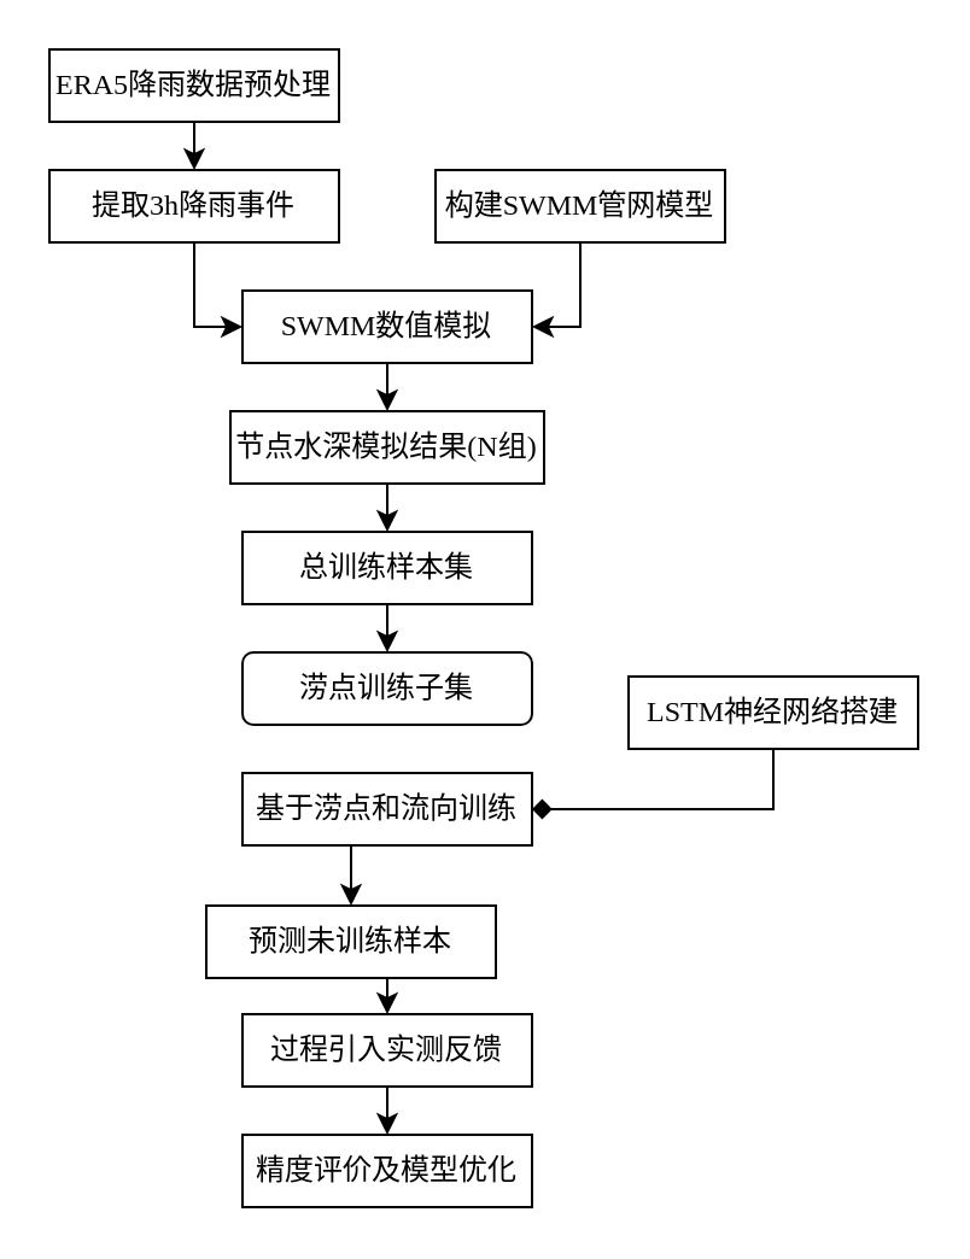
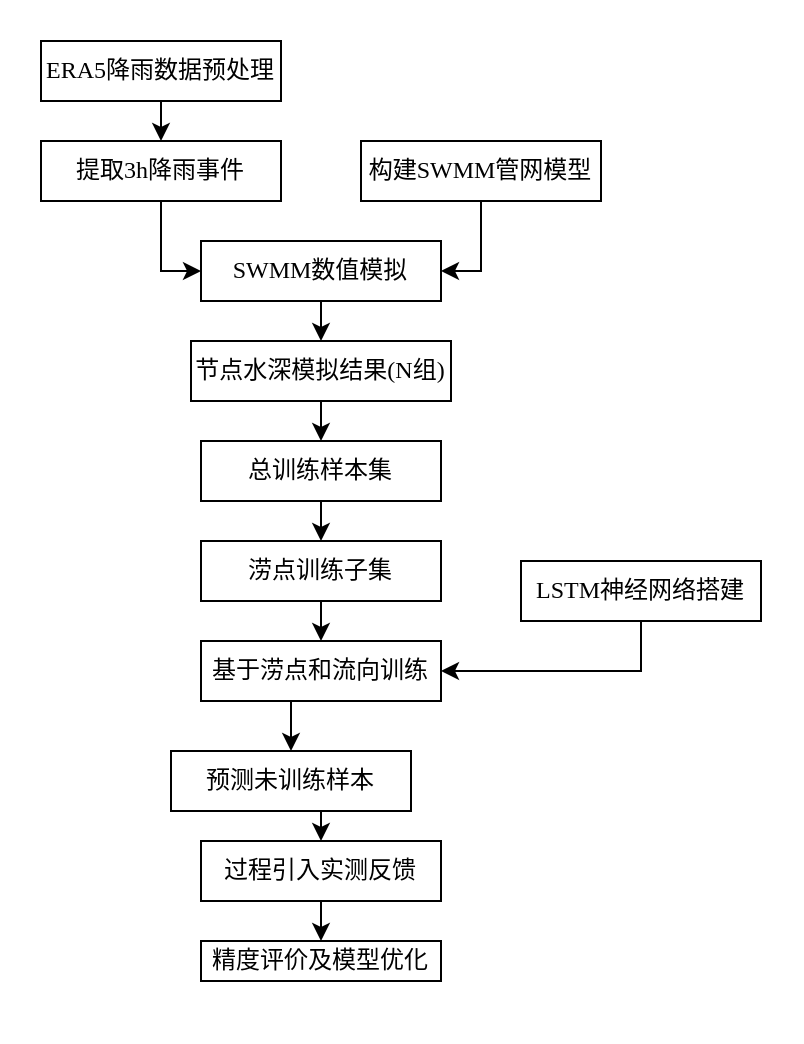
  <mxCell id="0" />
  <mxCell id="1" parent="0" />
  <mxCell id="2" style="edgeStyle=orthogonalEdgeStyle;rounded=0;orthogonalLoop=1;jettySize=auto;html=1;exitX=0.5;exitY=1;exitDx=0;exitDy=0;entryX=0.5;entryY=0;entryDx=0;entryDy=0;" edge="1" parent="1" source="3" target="5"><mxGeometry relative="1" as="geometry" /></mxCell>
  <mxCell id="3" value="&lt;font face=&quot;Times New Roman&quot;&gt;ERA5降雨数据预处理&lt;/font&gt;" style="rounded=0;whiteSpace=wrap;html=1;" vertex="1" parent="1"><mxGeometry x="20" y="20" width="120" height="30" as="geometry" /></mxCell>
  <mxCell id="4" style="edgeStyle=orthogonalEdgeStyle;rounded=0;orthogonalLoop=1;jettySize=auto;html=1;exitX=0.5;exitY=1;exitDx=0;exitDy=0;entryX=0;entryY=0.5;entryDx=0;entryDy=0;" edge="1" parent="1" source="5" target="9"><mxGeometry relative="1" as="geometry" /></mxCell>
  <mxCell id="5" value="&lt;font face=&quot;Times New Roman&quot;&gt;提取3h降雨事件&lt;/font&gt;" style="rounded=0;whiteSpace=wrap;html=1;" vertex="1" parent="1"><mxGeometry x="20" y="70" width="120" height="30" as="geometry" /></mxCell>
  <mxCell id="6" style="edgeStyle=orthogonalEdgeStyle;rounded=0;orthogonalLoop=1;jettySize=auto;html=1;exitX=0.5;exitY=1;exitDx=0;exitDy=0;entryX=1;entryY=0.5;entryDx=0;entryDy=0;" edge="1" parent="1" source="7" target="9"><mxGeometry relative="1" as="geometry" /></mxCell>
  <mxCell id="7" value="&lt;font face=&quot;Times New Roman&quot;&gt;构建SWMM管网模型&lt;/font&gt;" style="rounded=0;whiteSpace=wrap;html=1;" vertex="1" parent="1"><mxGeometry x="180" y="70" width="120" height="30" as="geometry" /></mxCell>
  <mxCell id="8" style="edgeStyle=orthogonalEdgeStyle;rounded=0;orthogonalLoop=1;jettySize=auto;html=1;exitX=0.5;exitY=1;exitDx=0;exitDy=0;entryX=0.5;entryY=0;entryDx=0;entryDy=0;" edge="1" parent="1" source="9" target="11"><mxGeometry relative="1" as="geometry" /></mxCell>
  <mxCell id="9" value="&lt;font face=&quot;Times New Roman&quot;&gt;SWMM数值模拟&lt;/font&gt;" style="rounded=0;whiteSpace=wrap;html=1;" vertex="1" parent="1"><mxGeometry x="100" y="120" width="120" height="30" as="geometry" /></mxCell>
  <mxCell id="10" style="edgeStyle=orthogonalEdgeStyle;rounded=0;orthogonalLoop=1;jettySize=auto;html=1;exitX=0.5;exitY=1;exitDx=0;exitDy=0;entryX=0.5;entryY=0;entryDx=0;entryDy=0;" edge="1" parent="1" source="11" target="13"><mxGeometry relative="1" as="geometry" /></mxCell>
  <mxCell id="11" value="&lt;font face=&quot;Times New Roman&quot;&gt;节点水深模拟结果(N组)&lt;/font&gt;" style="rounded=0;whiteSpace=wrap;html=1;" vertex="1" parent="1"><mxGeometry x="95" y="170" width="130" height="30" as="geometry" /></mxCell>
  <mxCell id="12" style="edgeStyle=orthogonalEdgeStyle;rounded=0;orthogonalLoop=1;jettySize=auto;html=1;exitX=0.5;exitY=1;exitDx=0;exitDy=0;entryX=0.5;entryY=0;entryDx=0;entryDy=0;" edge="1" parent="1" source="13" target="14"><mxGeometry relative="1" as="geometry" /></mxCell>
  <mxCell id="13" value="&lt;font face=&quot;Times New Roman&quot;&gt;总训练样本集&lt;/font&gt;" style="rounded=0;whiteSpace=wrap;html=1;" vertex="1" parent="1"><mxGeometry x="100" y="220" width="120" height="30" as="geometry" /></mxCell>
- <mxCell id="14" value="&lt;font face=&quot;Times New Roman&quot;&gt;涝点训练子集&lt;/font&gt;" style="whiteSpace=wrap;html=1;rounded=1;" vertex="1" parent="1"><mxGeometry x="100" y="270" width="120" height="30" as="geometry" /></mxCell>
- <mxCell id="15" style="edgeStyle=orthogonalEdgeStyle;rounded=0;orthogonalLoop=1;jettySize=auto;html=1;exitX=0.5;exitY=1;exitDx=0;exitDy=0;entryX=1;entryY=0.5;entryDx=0;entryDy=0;endArrow=diamond;" edge="1" parent="1" source="16" target="19"><mxGeometry relative="1" as="geometry" /></mxCell>
+ <mxCell id="14" value="&lt;font face=&quot;Times New Roman&quot;&gt;涝点训练子集&lt;/font&gt;" style="rounded=0;whiteSpace=wrap;html=1;" vertex="1" parent="1"><mxGeometry x="100" y="270" width="120" height="30" as="geometry" /></mxCell>
+ <mxCell id="15" style="edgeStyle=orthogonalEdgeStyle;rounded=0;orthogonalLoop=1;jettySize=auto;html=1;exitX=0.5;exitY=1;exitDx=0;exitDy=0;entryX=1;entryY=0.5;entryDx=0;entryDy=0;" edge="1" parent="1" source="16" target="19"><mxGeometry relative="1" as="geometry" /></mxCell>
  <mxCell id="16" value="&lt;font face=&quot;Times New Roman&quot;&gt;LSTM神经网络搭建&lt;/font&gt;" style="rounded=0;whiteSpace=wrap;html=1;" vertex="1" parent="1"><mxGeometry x="260" y="280" width="120" height="30" as="geometry" /></mxCell>
+ <mxCell id="17" value="" style="edgeStyle=orthogonalEdgeStyle;rounded=0;orthogonalLoop=1;jettySize=auto;html=1;exitX=0.5;exitY=1;exitDx=0;exitDy=0;entryX=0.5;entryY=0;entryDx=0;entryDy=0;" edge="1" parent="1" source="14" target="19"><mxGeometry relative="1" as="geometry"><mxPoint x="200" y="320" as="targetPoint" /></mxGeometry></mxCell>
  <mxCell id="18" style="edgeStyle=orthogonalEdgeStyle;rounded=0;orthogonalLoop=1;jettySize=auto;html=1;exitX=0.5;exitY=1;exitDx=0;exitDy=0;entryX=0.5;entryY=0;entryDx=0;entryDy=0;" edge="1" parent="1" source="19" target="21"><mxGeometry relative="1" as="geometry" /></mxCell>
  <mxCell id="19" value="&lt;font face=&quot;Times New Roman&quot;&gt;基于涝点和流向训练&lt;/font&gt;" style="rounded=0;whiteSpace=wrap;html=1;" vertex="1" parent="1"><mxGeometry x="100" y="320" width="120" height="30" as="geometry" /></mxCell>
  <mxCell id="20" style="edgeStyle=orthogonalEdgeStyle;rounded=0;orthogonalLoop=1;jettySize=auto;html=1;exitX=0.5;exitY=1;exitDx=0;exitDy=0;entryX=0.5;entryY=0;entryDx=0;entryDy=0;" edge="1" parent="1" source="21" target="23"><mxGeometry relative="1" as="geometry" /></mxCell>
  <mxCell id="21" value="&lt;font face=&quot;Times New Roman&quot;&gt;预测未训练样本&lt;/font&gt;" style="rounded=0;whiteSpace=wrap;html=1;" vertex="1" parent="1"><mxGeometry x="85" y="375" width="120" height="30" as="geometry" /></mxCell>
  <mxCell id="22" style="edgeStyle=orthogonalEdgeStyle;rounded=0;orthogonalLoop=1;jettySize=auto;html=1;exitX=0.5;exitY=1;exitDx=0;exitDy=0;entryX=0.5;entryY=0;entryDx=0;entryDy=0;" edge="1" parent="1" source="23" target="24"><mxGeometry relative="1" as="geometry" /></mxCell>
  <mxCell id="23" value="&lt;font face=&quot;Times New Roman&quot;&gt;过程引入实测反馈&lt;/font&gt;&lt;span style=&quot;color: rgba(0, 0, 0, 0); font-family: monospace; font-size: 0px; text-align: start; text-wrap: nowrap;&quot;&gt;%3CmxGraphModel%3E%3Croot%3E%3CmxCell%20id%3D%220%22%2F%3E%3CmxCell%20id%3D%221%22%20parent%3D%220%22%2F%3E%3CmxCell%20id%3D%222%22%20value%3D%22%26lt%3Bfont%20face%3D%26quot%3BTimes%20New%20Roman%26quot%3B%26gt%3BSWMM%E6%95%B0%E5%80%BC%E6%A8%A1%E6%8B%9F%26lt%3B%2Ffont%26gt%3B%22%20style%3D%22rounded%3D0%3BwhiteSpace%3Dwrap%3Bhtml%3D1%3B%22%20vertex%3D%221%22%20parent%3D%221%22%3E%3CmxGeometry%20x%3D%22240%22%20y%3D%22220%22%20width%3D%22120%22%20height%3D%2230%22%20as%3D%22geometry%22%2F%3E%3C%2FmxCell%3E%3C%2Froot%3E%3C%2FmxGraphModel%3E&lt;/span&gt;" style="rounded=0;whiteSpace=wrap;html=1;" vertex="1" parent="1"><mxGeometry x="100" y="420" width="120" height="30" as="geometry" /></mxCell>
- <mxCell id="24" value="&lt;font face=&quot;Times New Roman&quot;&gt;精度评价及模型优化&lt;/font&gt;" style="rounded=0;whiteSpace=wrap;html=1;" vertex="1" parent="1"><mxGeometry x="100" y="470" width="120" height="30" as="geometry" /></mxCell>
+ <mxCell id="24" value="&lt;font face=&quot;Times New Roman&quot;&gt;精度评价及模型优化&lt;/font&gt;" style="rounded=0;whiteSpace=wrap;html=1;" vertex="1" parent="1"><mxGeometry x="100" y="470" width="120" height="20" as="geometry" /></mxCell>
